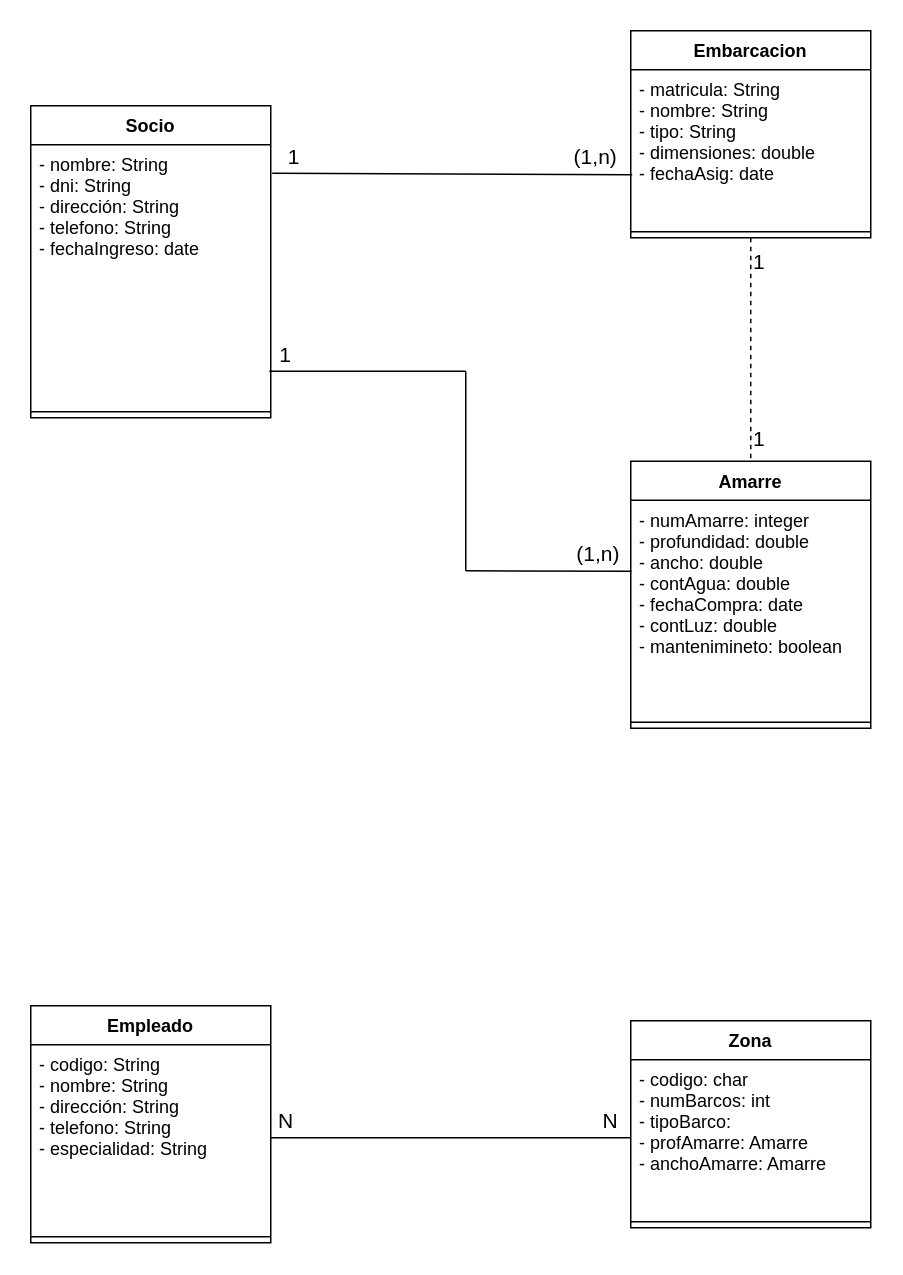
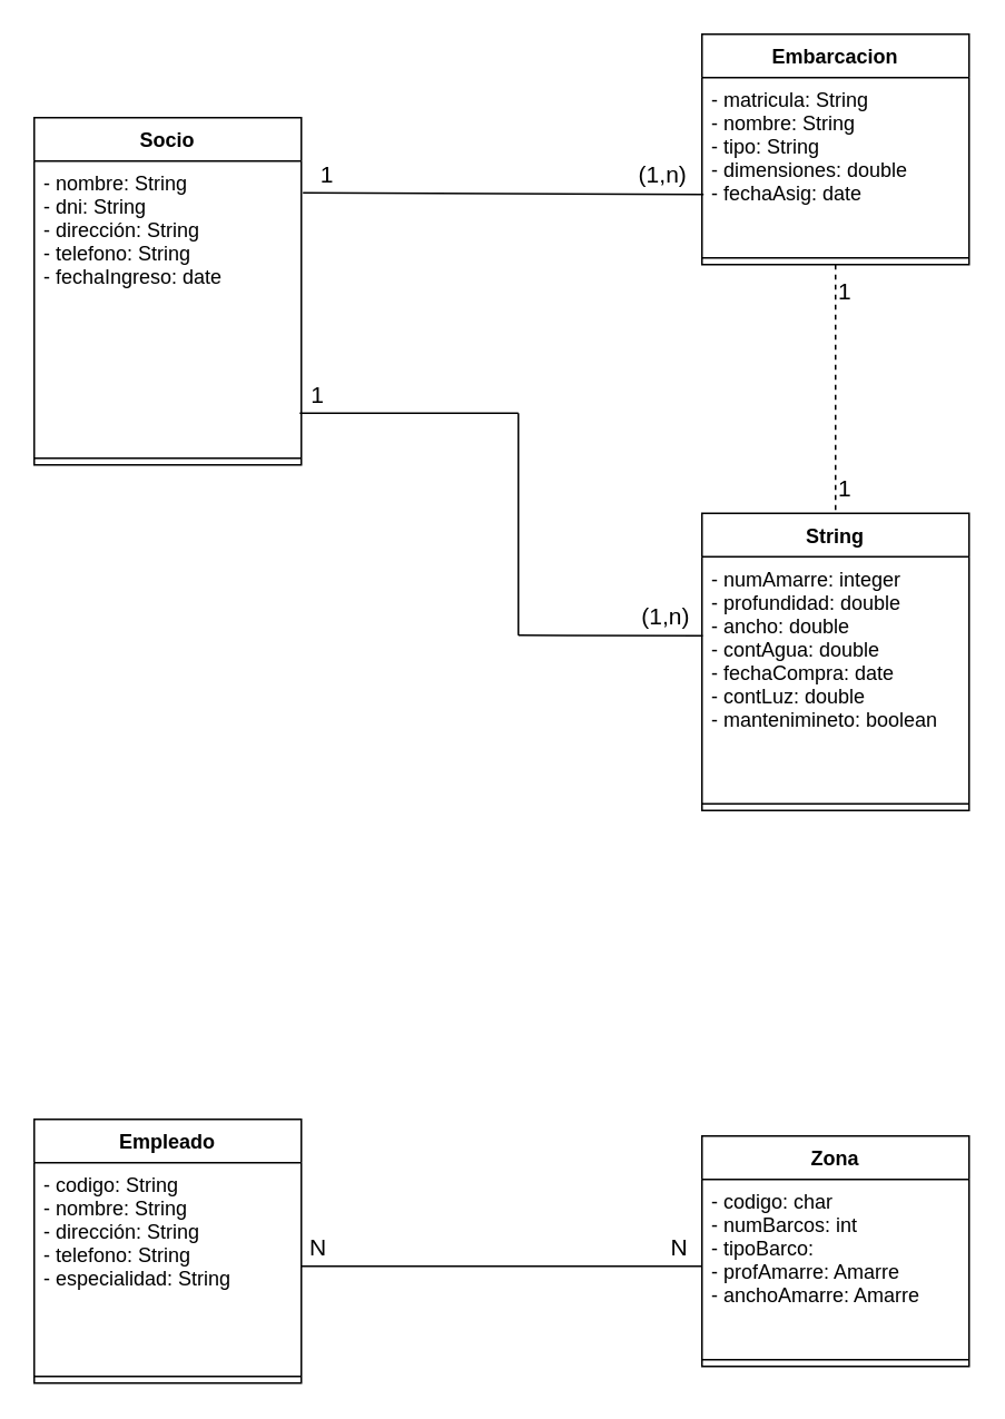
  <mxCell id="0" />
  <mxCell id="1" parent="0" />
  <mxCell id="2" value="Socio" style="swimlane;fontStyle=1;align=center;verticalAlign=top;childLayout=stackLayout;horizontal=1;startSize=26;horizontalStack=0;resizeParent=1;resizeParentMax=0;resizeLast=0;collapsible=1;marginBottom=0;" vertex="1" parent="1"><mxGeometry x="20" y="70" width="160" height="208" as="geometry" /></mxCell>
  <mxCell id="3" value="- nombre: String&#10;- dni: String&#10;- dirección: String&#10;- telefono: String&#10;- fechaIngreso: date&#10;" style="text;strokeColor=none;fillColor=none;align=left;verticalAlign=top;spacingLeft=4;spacingRight=4;overflow=hidden;rotatable=0;points=[[0,0.5],[1,0.5]];portConstraint=eastwest;" vertex="1" parent="2"><mxGeometry y="26" width="160" height="174" as="geometry" /></mxCell>
  <mxCell id="4" value="" style="line;strokeWidth=1;fillColor=none;align=left;verticalAlign=middle;spacingTop=-1;spacingLeft=3;spacingRight=3;rotatable=0;labelPosition=right;points=[];portConstraint=eastwest;" vertex="1" parent="2"><mxGeometry y="200" width="160" height="8" as="geometry" /></mxCell>
  <mxCell id="5" value="Embarcacion" style="swimlane;fontStyle=1;align=center;verticalAlign=top;childLayout=stackLayout;horizontal=1;startSize=26;horizontalStack=0;resizeParent=1;resizeParentMax=0;resizeLast=0;collapsible=1;marginBottom=0;" vertex="1" parent="1"><mxGeometry x="420" y="20" width="160" height="138" as="geometry" /></mxCell>
  <mxCell id="6" value="- matricula: String&#10;- nombre: String&#10;- tipo: String&#10;- dimensiones: double&#10;- fechaAsig: date&#10;" style="text;strokeColor=none;fillColor=none;align=left;verticalAlign=top;spacingLeft=4;spacingRight=4;overflow=hidden;rotatable=0;points=[[0,0.5],[1,0.5]];portConstraint=eastwest;" vertex="1" parent="5"><mxGeometry y="26" width="160" height="104" as="geometry" /></mxCell>
  <mxCell id="7" value="" style="line;strokeWidth=1;fillColor=none;align=left;verticalAlign=middle;spacingTop=-1;spacingLeft=3;spacingRight=3;rotatable=0;labelPosition=right;points=[];portConstraint=eastwest;" vertex="1" parent="5"><mxGeometry y="130" width="160" height="8" as="geometry" /></mxCell>
- <mxCell id="8" value="Amarre" style="swimlane;fontStyle=1;align=center;verticalAlign=top;childLayout=stackLayout;horizontal=1;startSize=26;horizontalStack=0;resizeParent=1;resizeParentMax=0;resizeLast=0;collapsible=1;marginBottom=0;" vertex="1" parent="1"><mxGeometry x="420" y="307" width="160" height="178" as="geometry" /></mxCell>
+ <mxCell id="8" value="String" style="swimlane;fontStyle=1;align=center;verticalAlign=top;childLayout=stackLayout;horizontal=1;startSize=26;horizontalStack=0;resizeParent=1;resizeParentMax=0;resizeLast=0;collapsible=1;marginBottom=0;" vertex="1" parent="1"><mxGeometry x="420" y="307" width="160" height="178" as="geometry" /></mxCell>
  <mxCell id="9" value="- numAmarre: integer&#10;- profundidad: double&#10;- ancho: double&#10;- contAgua: double&#10;- fechaCompra: date&#10;- contLuz: double&#10;- mantenimineto: boolean&#10;" style="text;strokeColor=none;fillColor=none;align=left;verticalAlign=top;spacingLeft=4;spacingRight=4;overflow=hidden;rotatable=0;points=[[0,0.5],[1,0.5]];portConstraint=eastwest;" vertex="1" parent="8"><mxGeometry y="26" width="160" height="144" as="geometry" /></mxCell>
  <mxCell id="10" value="" style="line;strokeWidth=1;fillColor=none;align=left;verticalAlign=middle;spacingTop=-1;spacingLeft=3;spacingRight=3;rotatable=0;labelPosition=right;points=[];portConstraint=eastwest;" vertex="1" parent="8"><mxGeometry y="170" width="160" height="8" as="geometry" /></mxCell>
  <mxCell id="11" value="Zona" style="swimlane;fontStyle=1;align=center;verticalAlign=top;childLayout=stackLayout;horizontal=1;startSize=26;horizontalStack=0;resizeParent=1;resizeParentMax=0;resizeLast=0;collapsible=1;marginBottom=0;" vertex="1" parent="1"><mxGeometry x="420" y="680" width="160" height="138" as="geometry" /></mxCell>
  <mxCell id="12" value="- codigo: char&#10;- numBarcos: int&#10;- tipoBarco:&#10;- profAmarre: Amarre&#10;- anchoAmarre: Amarre&#10;&#10;" style="text;strokeColor=none;fillColor=none;align=left;verticalAlign=top;spacingLeft=4;spacingRight=4;overflow=hidden;rotatable=0;points=[[0,0.5],[1,0.5]];portConstraint=eastwest;" vertex="1" parent="11"><mxGeometry y="26" width="160" height="104" as="geometry" /></mxCell>
  <mxCell id="13" value="" style="line;strokeWidth=1;fillColor=none;align=left;verticalAlign=middle;spacingTop=-1;spacingLeft=3;spacingRight=3;rotatable=0;labelPosition=right;points=[];portConstraint=eastwest;" vertex="1" parent="11"><mxGeometry y="130" width="160" height="8" as="geometry" /></mxCell>
  <mxCell id="14" value="Empleado" style="swimlane;fontStyle=1;align=center;verticalAlign=top;childLayout=stackLayout;horizontal=1;startSize=26;horizontalStack=0;resizeParent=1;resizeParentMax=0;resizeLast=0;collapsible=1;marginBottom=0;" vertex="1" parent="1"><mxGeometry x="20" y="670" width="160" height="158" as="geometry" /></mxCell>
  <mxCell id="15" value="- codigo: String&#10;- nombre: String&#10;- dirección: String&#10;- telefono: String&#10;- especialidad: String&#10;&#10;" style="text;strokeColor=none;fillColor=none;align=left;verticalAlign=top;spacingLeft=4;spacingRight=4;overflow=hidden;rotatable=0;points=[[0,0.5],[1,0.5]];portConstraint=eastwest;" vertex="1" parent="14"><mxGeometry y="26" width="160" height="124" as="geometry" /></mxCell>
  <mxCell id="16" value="" style="line;strokeWidth=1;fillColor=none;align=left;verticalAlign=middle;spacingTop=-1;spacingLeft=3;spacingRight=3;rotatable=0;labelPosition=right;points=[];portConstraint=eastwest;" vertex="1" parent="14"><mxGeometry y="150" width="160" height="8" as="geometry" /></mxCell>
  <mxCell id="17" value="&lt;font style=&quot;font-size: 14px&quot;&gt;1&amp;nbsp;&amp;nbsp;&amp;nbsp;&amp;nbsp;&amp;nbsp;&amp;nbsp;&amp;nbsp;&amp;nbsp;&amp;nbsp;&amp;nbsp;&amp;nbsp;&amp;nbsp;&amp;nbsp;&amp;nbsp;&amp;nbsp;&amp;nbsp;&amp;nbsp;&amp;nbsp;&amp;nbsp;&amp;nbsp;&amp;nbsp;&amp;nbsp;&amp;nbsp;&amp;nbsp;&amp;nbsp;&amp;nbsp;&amp;nbsp;&amp;nbsp;&amp;nbsp;&amp;nbsp;&amp;nbsp;&amp;nbsp;&amp;nbsp;&amp;nbsp;&amp;nbsp;&amp;nbsp;&amp;nbsp;&amp;nbsp;&amp;nbsp;&amp;nbsp;&amp;nbsp;&amp;nbsp;&amp;nbsp;&amp;nbsp;&amp;nbsp;&amp;nbsp; (1,n)&lt;br&gt;&lt;/font&gt;" style="endArrow=none;html=1;rounded=0;exitX=1.006;exitY=0.109;exitDx=0;exitDy=0;exitPerimeter=0;entryX=0.006;entryY=0.673;entryDx=0;entryDy=0;entryPerimeter=0;labelBackgroundColor=none;labelPosition=center;verticalLabelPosition=top;align=center;verticalAlign=bottom;" edge="1" parent="1" source="3" target="6"><mxGeometry width="50" height="50" relative="1" as="geometry"><mxPoint x="640" y="440" as="sourcePoint" /><mxPoint x="690" y="390" as="targetPoint" /></mxGeometry></mxCell>
  <mxCell id="18" value="&lt;font style=&quot;font-size: 14px&quot;&gt;1&amp;nbsp;&amp;nbsp;&amp;nbsp;&amp;nbsp;&amp;nbsp;&amp;nbsp;&amp;nbsp;&amp;nbsp;&amp;nbsp;&amp;nbsp;&amp;nbsp;&amp;nbsp;&amp;nbsp;&amp;nbsp;&amp;nbsp;&amp;nbsp;&amp;nbsp;&amp;nbsp;&amp;nbsp;&amp;nbsp;&amp;nbsp;&amp;nbsp;&amp;nbsp;&amp;nbsp;&amp;nbsp;&amp;nbsp;&amp;nbsp;&amp;nbsp; &lt;/font&gt;" style="endArrow=none;html=1;rounded=0;exitX=0.994;exitY=0.868;exitDx=0;exitDy=0;exitPerimeter=0;labelBackgroundColor=none;labelPosition=center;verticalLabelPosition=top;align=center;verticalAlign=bottom;" edge="1" parent="1" source="3"><mxGeometry width="50" height="50" relative="1" as="geometry"><mxPoint x="640" y="440" as="sourcePoint" /><mxPoint x="310" y="247" as="targetPoint" /></mxGeometry></mxCell>
  <mxCell id="19" value="N&amp;nbsp;&amp;nbsp;&amp;nbsp;&amp;nbsp;&amp;nbsp;&amp;nbsp;&amp;nbsp;&amp;nbsp;&amp;nbsp;&amp;nbsp;&amp;nbsp;&amp;nbsp;&amp;nbsp;&amp;nbsp;&amp;nbsp;&amp;nbsp;&amp;nbsp;&amp;nbsp;&amp;nbsp;&amp;nbsp;&amp;nbsp;&amp;nbsp;&amp;nbsp;&amp;nbsp;&amp;nbsp;&amp;nbsp;&amp;nbsp;&amp;nbsp;&amp;nbsp;&amp;nbsp;&amp;nbsp;&amp;nbsp;&amp;nbsp;&amp;nbsp;&amp;nbsp;&amp;nbsp;&amp;nbsp;&amp;nbsp;&amp;nbsp;&amp;nbsp;&amp;nbsp;&amp;nbsp; &amp;nbsp; &amp;nbsp; &amp;nbsp; &amp;nbsp; &amp;nbsp; N&amp;nbsp; " style="endArrow=none;html=1;rounded=0;exitX=1;exitY=0.5;exitDx=0;exitDy=0;entryX=0;entryY=0.5;entryDx=0;entryDy=0;labelPosition=center;verticalLabelPosition=top;align=center;verticalAlign=bottom;labelBackgroundColor=none;fontSize=14;" edge="1" parent="1" source="15" target="12"><mxGeometry width="50" height="50" relative="1" as="geometry"><mxPoint x="640" y="440" as="sourcePoint" /><mxPoint x="690" y="390" as="targetPoint" /></mxGeometry></mxCell>
  <mxCell id="20" value="" style="endArrow=none;html=1;rounded=0;" edge="1" parent="1"><mxGeometry width="50" height="50" relative="1" as="geometry"><mxPoint x="310" y="380" as="sourcePoint" /><mxPoint x="310" y="247" as="targetPoint" /></mxGeometry></mxCell>
  <mxCell id="21" value="&lt;font style=&quot;font-size: 14px&quot;&gt;&amp;nbsp;&amp;nbsp;&amp;nbsp;&amp;nbsp;&amp;nbsp;&amp;nbsp;&amp;nbsp;&amp;nbsp;&amp;nbsp;&amp;nbsp;&amp;nbsp;&amp;nbsp;&amp;nbsp;&amp;nbsp;&amp;nbsp;&amp;nbsp; (1,n)&lt;/font&gt;" style="endArrow=none;html=1;rounded=0;entryX=0.003;entryY=0.329;entryDx=0;entryDy=0;entryPerimeter=0;labelBackgroundColor=none;labelPosition=center;verticalLabelPosition=top;align=center;verticalAlign=bottom;" edge="1" parent="1" target="9"><mxGeometry width="50" height="50" relative="1" as="geometry"><mxPoint x="310" y="380" as="sourcePoint" /><mxPoint x="418.08" y="380.072" as="targetPoint" /></mxGeometry></mxCell>
  <mxCell id="22" value="&lt;div style=&quot;font-size: 14px&quot;&gt;&lt;font style=&quot;font-size: 14px&quot;&gt;1&lt;/font&gt;&lt;/div&gt;&lt;div style=&quot;font-size: 14px&quot;&gt;&lt;font style=&quot;font-size: 14px&quot;&gt;&lt;br&gt;&lt;/font&gt;&lt;/div&gt;&lt;div style=&quot;font-size: 14px&quot;&gt;&lt;font style=&quot;font-size: 14px&quot;&gt;&lt;br&gt;&lt;/font&gt;&lt;/div&gt;&lt;div style=&quot;font-size: 14px&quot;&gt;&lt;font style=&quot;font-size: 14px&quot;&gt;&lt;br&gt;&lt;/font&gt;&lt;/div&gt;&lt;div style=&quot;font-size: 14px&quot;&gt;&lt;font style=&quot;font-size: 14px&quot;&gt;&lt;br&gt;&lt;/font&gt;&lt;/div&gt;&lt;div style=&quot;font-size: 14px&quot;&gt;&lt;font style=&quot;font-size: 14px&quot;&gt;&lt;br&gt;&lt;/font&gt;&lt;/div&gt;&lt;div style=&quot;font-size: 14px&quot;&gt;&lt;font style=&quot;font-size: 14px&quot;&gt;&lt;br&gt;&lt;/font&gt;&lt;/div&gt;&lt;font style=&quot;font-size: 14px&quot;&gt;1&lt;br&gt;&lt;/font&gt;" style="endArrow=none;html=1;rounded=0;exitX=0.5;exitY=1;exitDx=0;exitDy=0;entryX=0.5;entryY=0;entryDx=0;entryDy=0;labelBackgroundColor=none;labelPosition=right;verticalLabelPosition=middle;align=left;verticalAlign=middle;dashed=1;" edge="1" parent="1" source="5" target="8"><mxGeometry width="50" height="50" relative="1" as="geometry"><mxPoint x="190.96" y="124.966" as="sourcePoint" /><mxPoint x="430.96" y="125.992" as="targetPoint" /></mxGeometry></mxCell>
